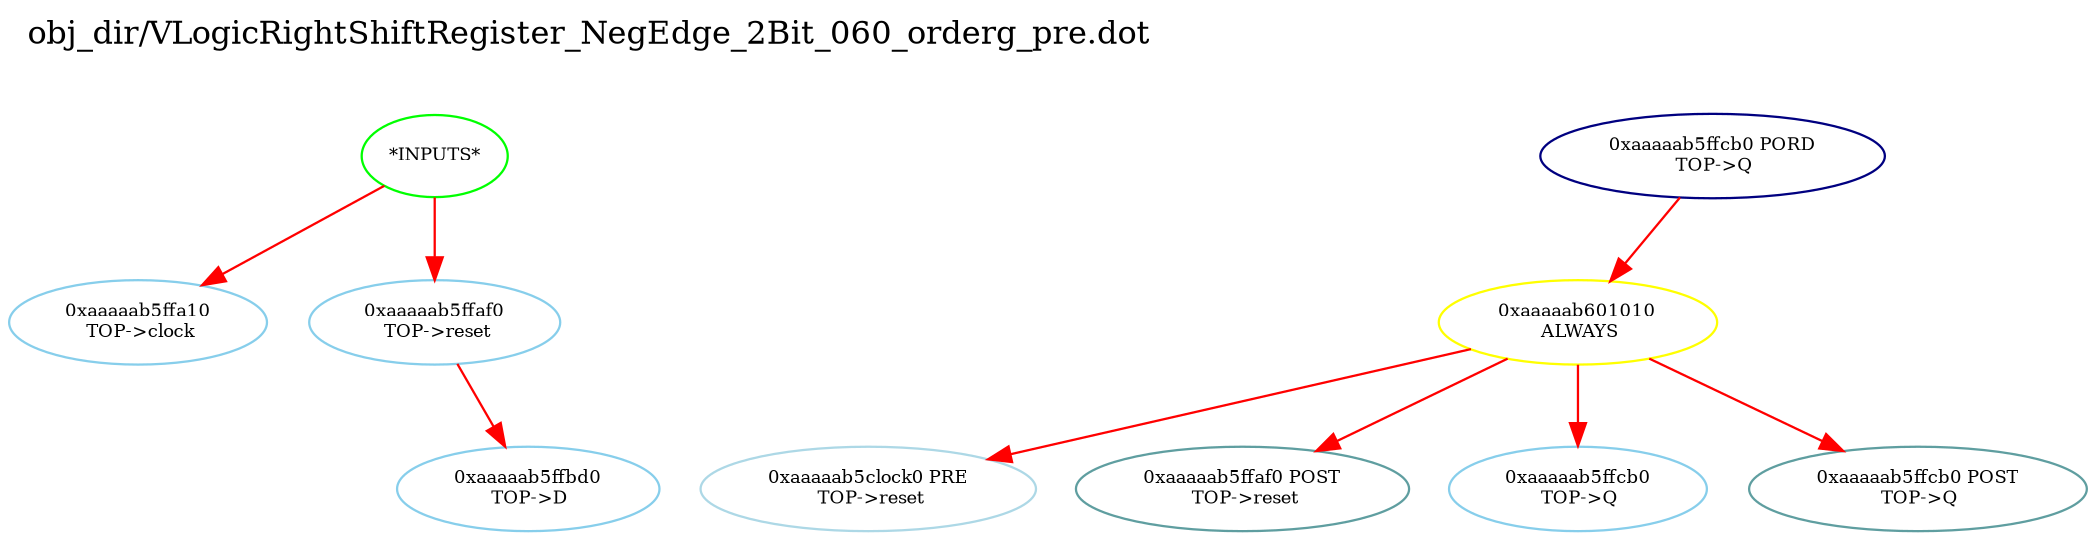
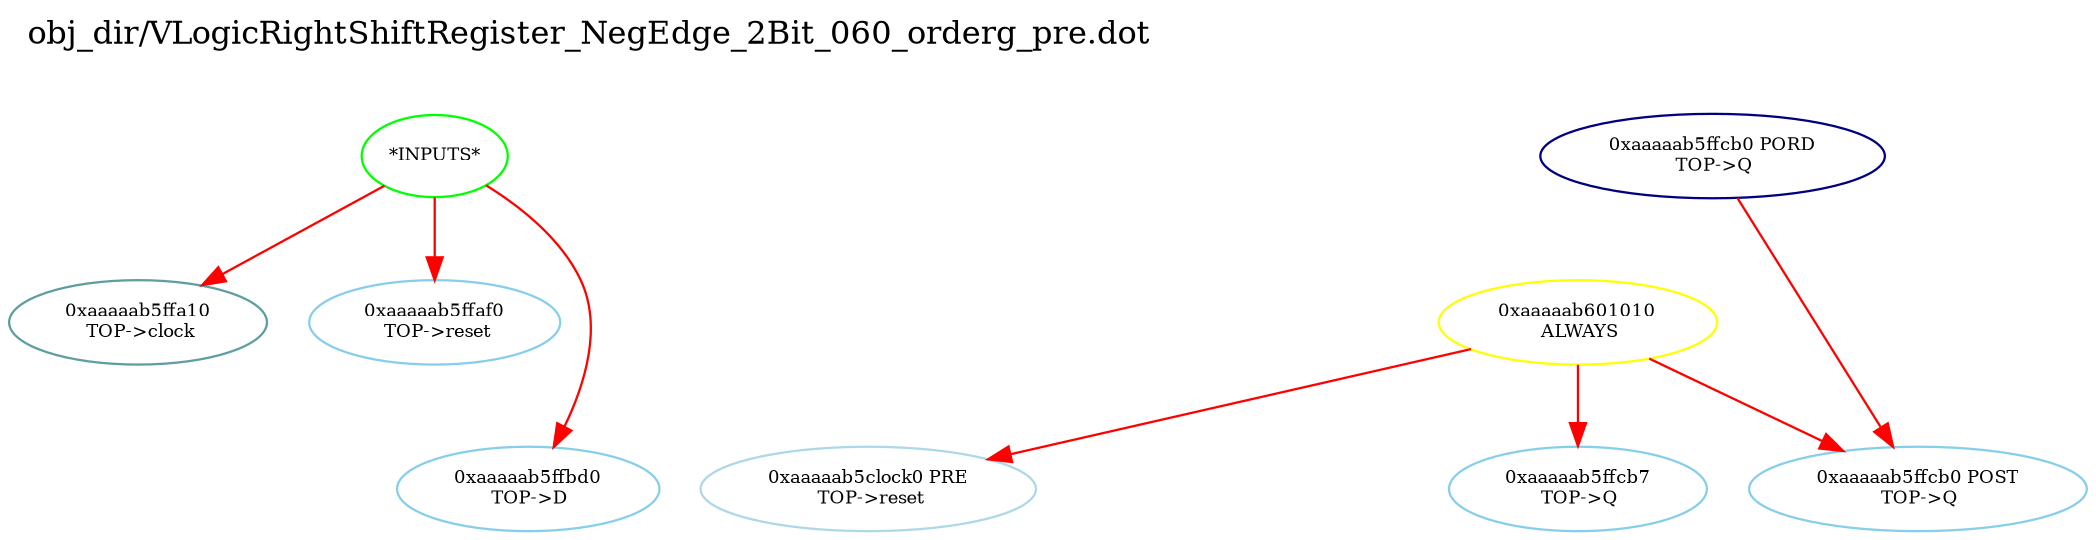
  digraph {
    label="obj_dir/VLogicRightShiftRegister_NegEdge_2Bit_060_orderg_pre.dot"
    labeljust=l
    labelloc=t
    rankdir=TB
    node [color=skyblue fontsize=8]
    edge [color=red fontsize=8 weight=1]
    n1 [color=green label="*INPUTS*"]
-   n2 [label="0xaaaaab5ffa10\n TOP->clock"]
+   n2 [color=CadetBlue label="0xaaaaab5ffa10\n TOP->clock"]
    n3 [label="0xaaaaab5ffaf0\n TOP->reset"]
    n4 [label="0xaaaaab5ffbd0\n TOP->D"]
    n5 [color=yellow label="0xaaaaab601010\n ALWAYS"]
    n6 [color=lightblue label="0xaaaaab5clock0 PRE\n TOP->reset"]
-   n7 [color=CadetBlue label="0xaaaaab5ffaf0 POST\n TOP->reset"]
-   n8 [color=CadetBlue label="0xaaaaab5ffcb0 POST\n TOP->Q"]
-   n9 [label="0xaaaaab5ffcb0\n TOP->Q"]
+   n8 [label="0xaaaaab5ffcb0 POST\n TOP->Q"]
+   n9 [label="0xaaaaab5ffcb7\n TOP->Q"]
    n10 [color=NavyBlue label="0xaaaaab5ffcb0 PORD\n TOP->Q"]
    n1 -> n2
    n1 -> n3
-   n3 -> n4
+   n1 -> n4
    n5 -> n6 [weight=32]
-   n5 -> n7 [weight=2]
    n5 -> n8 [weight=2]
    n5 -> n9 [weight=32]
-   n10 -> n5 [weight=32]
+   n10 -> n8 [weight=32]
  }
